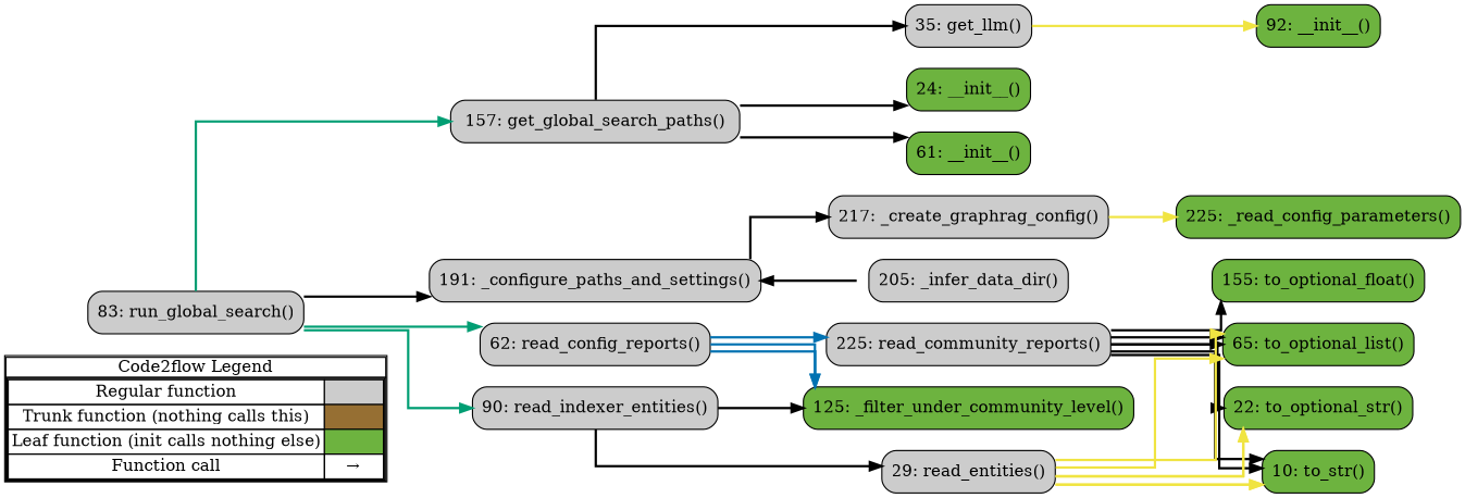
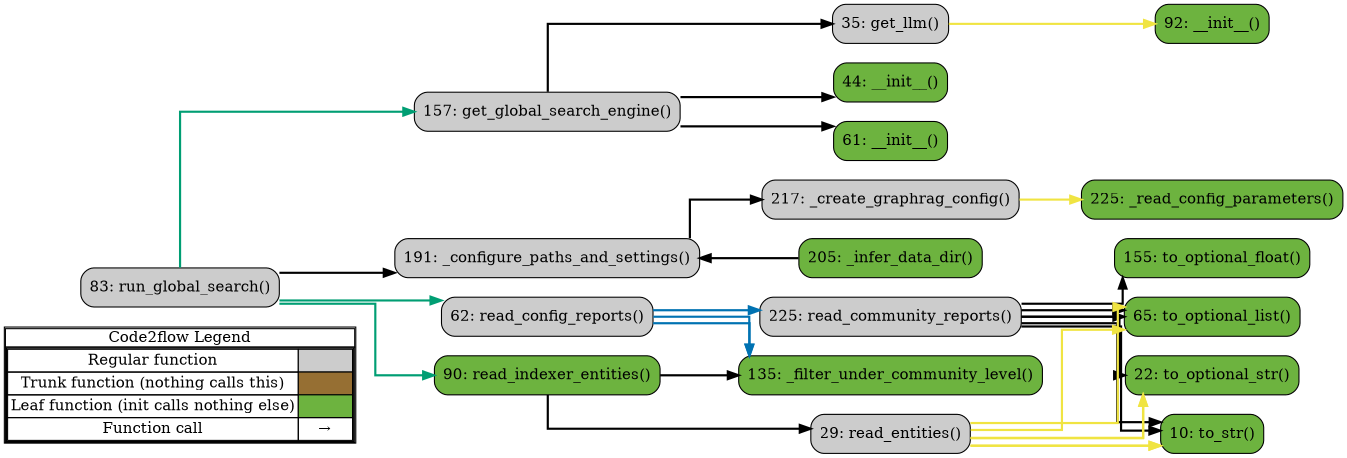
  digraph {
    concentrate=true
    rankdir=LR
    splines=ortho
    node [shape=rect fillcolor="#6db33f" style="rounded,filled"]
    edge [color="#000000" penwidth=2]
    n1 [label=<         <table cellspacing="0" cellpadding="0" border="1"><tr><td>Code2flow Legend</td></tr><tr><td>         <table cellspacing="0">         <tr><td>Regular function</td><td width="50px" bgcolor='#cccccc'></td></tr>         <tr><td>Trunk function (nothing calls this)</td><td bgcolor='#966F33'></td></tr>         <tr><td>Leaf function (init calls nothing else)</td><td bgcolor='#6db33f'></td></tr>         <tr><td>Function call</td><td><font color='black'>&#8594;</font></td></tr>         </table></td></tr></table>         > margin=0 shape=none fillcolor="" style=""]
    n2 [label="92: __init__()"]
    n3 [fillcolor="#cccccc" label="191: _configure_paths_and_settings()"]
    n4 [fillcolor="#cccccc" label="217: _create_graphrag_config()"]
-   n5 [fillcolor="#cccccc" label="205: _infer_data_dir()"]
+   n5 [label="205: _infer_data_dir()"]
    n6 [label="225: _read_config_parameters()"]
    n7 [fillcolor="#cccccc" label="83: run_global_search()"]
-   n8 [label="24: __init__()"]
+   n8 [label="44: __init__()"]
    n9 [fillcolor="#cccccc" label="225: read_community_reports()"]
    n10 [fillcolor="#cccccc" label="29: read_entities()"]
-   n11 [fillcolor="#cccccc" label="157: get_global_search_paths()"]
+   n11 [fillcolor="#cccccc" label="157: get_global_search_engine()"]
    n12 [fillcolor="#cccccc" label="35: get_llm()"]
-   n13 [label="125: _filter_under_community_level()"]
-   n14 [fillcolor="#cccccc" label="90: read_indexer_entities()"]
+   n13 [label="135: _filter_under_community_level()"]
+   n14 [label="90: read_indexer_entities()"]
    n15 [fillcolor="#cccccc" label="62: read_config_reports()"]
    n16 [label="61: __init__()"]
    n17 [label="155: to_optional_float()"]
    n18 [label="65: to_optional_list()"]
    n19 [label="22: to_optional_str()"]
    n20 [label="10: to_str()"]
    subgraph sub_1 {
      label=legend
      rank=min
      n1
    }
    subgraph sub_2 {
      label="File: chat_openai"
      style=dotted
      subgraph sub_3 {
        label="Class: ChatOpenAI"
        style=dotted
        n2
      }
    }
    subgraph sub_4 {
      label="File: cli"
      style=dotted
      n3
      n4
      n5
      n6
      n7
    }
    subgraph sub_5 {
      label="File: community_context"
      style=dotted
      subgraph sub_6 {
        label="Class: GlobalCommunityContext"
        style=dotted
        n8
      }
    }
    subgraph sub_7 {
      label="File: dfs"
      style=dotted
      n9
      n10
    }
    subgraph sub_8 {
      label="File: factories"
      style=dotted
      n11
      n12
    }
    subgraph sub_9 {
      label="File: indexer_adapters"
      style=dotted
      n13
      n14
      n15
    }
    subgraph sub_10 {
      label="File: search"
      style=dotted
      subgraph sub_11 {
        label="Class: GlobalSearch"
        style=dotted
        n16
      }
    }
    subgraph sub_12 {
      label="File: utils"
      style=dotted
      n17
      n18
      n19
      n20
    }
    n3 -> n4
-   n3 -> n5
+   n5 -> n3
    n4 -> n6 [color="#F0E442"]
    n7 -> n3
    n7 -> n11 [color="#009E73"]
    n7 -> n14 [color="#009E73"]
    n7 -> n15 [color="#009E73"]
    n9 -> n17
    n9 -> n18
    n9 -> n18
    n9 -> n19
    n9 -> n20
    n9 -> n20
    n9 -> n20
    n9 -> n20
    n9 -> n20
    n10 -> n18 [color="#F0E442"]
    n10 -> n18 [color="#F0E442"]
    n10 -> n18 [color="#F0E442"]
    n10 -> n18 [color="#F0E442"]
    n10 -> n18 [color="#F0E442"]
    n10 -> n18 [color="#F0E442"]
    n10 -> n19 [color="#F0E442"]
    n10 -> n19 [color="#F0E442"]
    n10 -> n19 [color="#F0E442"]
    n10 -> n20 [color="#F0E442"]
    n10 -> n20 [color="#F0E442"]
    n11 -> n8
    n11 -> n12
    n11 -> n16
    n12 -> n2 [color="#F0E442"]
    n14 -> n10
    n14 -> n13
    n15 -> n9 [color="#0072B2"]
    n15 -> n13 [color="#0072B2"]
    n15 -> n13 [color="#0072B2"]
  }
